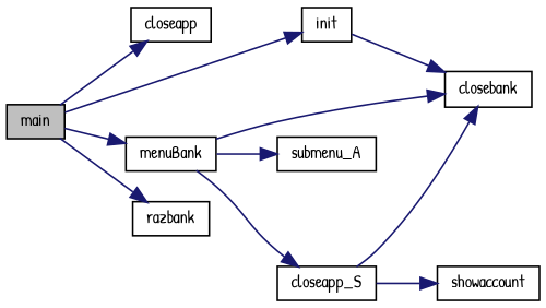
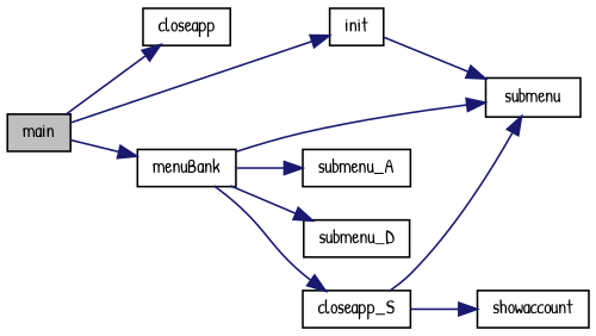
  digraph {
    fontname="Patrick Hand"
    rankdir=LR
    node [color=black fillcolor=white fontname="Patrick Hand" fontsize=10 shape=record style=filled]
    edge [color=midnightblue fontname="Patrick Hand" fontsize=10 labelfontname=Helvetica labelfontsize=10 style=solid]
    n1 [fillcolor=grey75 fontcolor=black height=0.2 label=main width=0.4]
    n2 [height=0.2 label=closeapp width=0.4]
    n3 [height=0.2 label=init width=0.4]
    n4 [height=0.2 label=menuBank width=0.4]
-   n5 [height=0.2 label=razbank width=0.4]
-   n6 [height=0.2 label=closebank width=0.4]
+   n6 [height=0.2 label=submenu width=0.4]
    n7 [height=0.2 label=submenu_A width=0.4]
+   n8 [height=0.2 label=submenu_D width=0.4]
    n9 [height=0.2 label=closeapp_S width=0.4]
    n10 [height=0.2 label=showaccount width=0.4]
    n1 -> n2
    n1 -> n3
    n1 -> n4
-   n1 -> n5
    n3 -> n6
    n4 -> n6
    n4 -> n7
+   n4 -> n8
    n4 -> n9
    n9 -> n6
    n9 -> n10
  }
